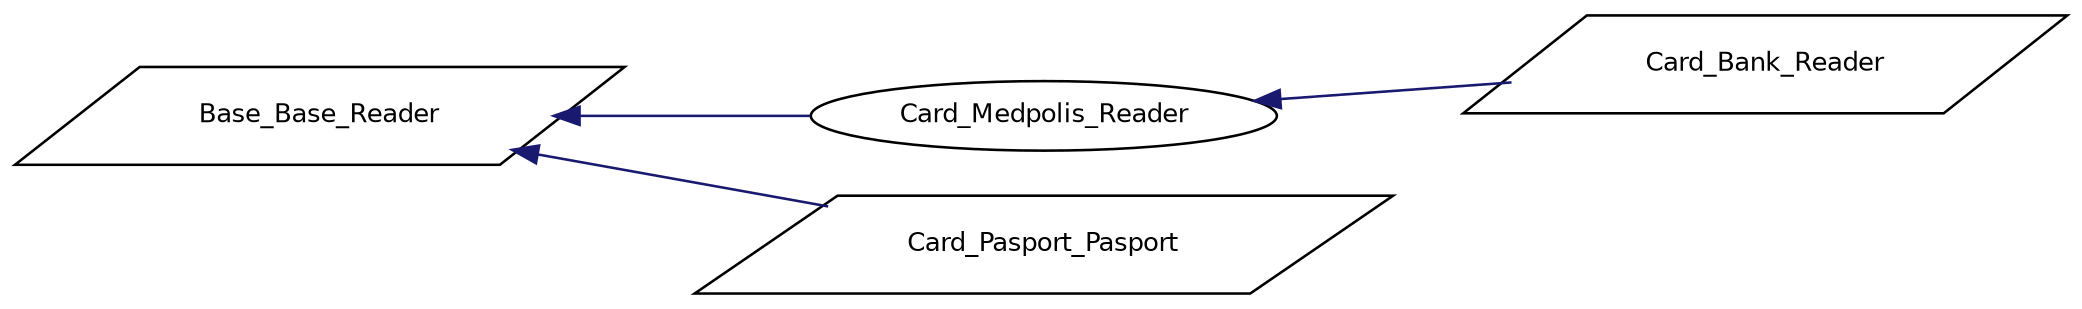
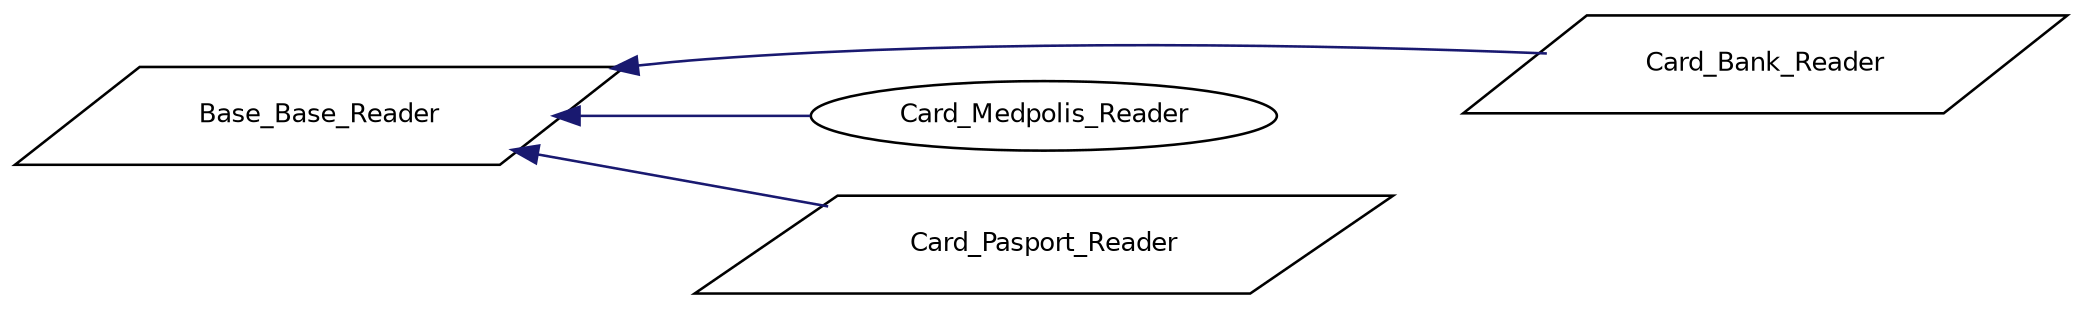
  digraph {
    rankdir=LR
    node [color=black fillcolor=white fontname=Helvetica fontsize=10 shape=parallelogram style=filled]
    edge [color=midnightblue dir=back fontname=Helvetica fontsize=10 labelfontname=Helvetica labelfontsize=10 style=solid]
    n1 [height=0.2 label=Base_Base_Reader width=0.4]
    n2 [height=0.2 label=Card_Bank_Reader width=0.4]
    n3 [height=0.2 label=Card_Medpolis_Reader shape=ellipse width=0.4]
-   n4 [height=0.2 label=Card_Pasport_Pasport width=0.4]
-   n3 -> n2
+   n4 [height=0.2 label=Card_Pasport_Reader width=0.4]
+   n1 -> n2
    n1 -> n3
    n1 -> n4
  }
